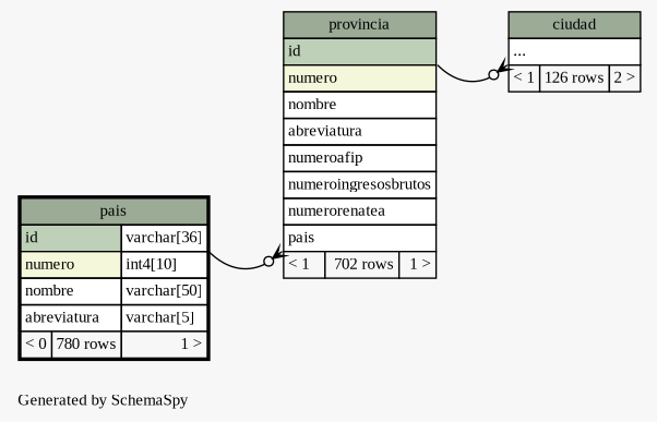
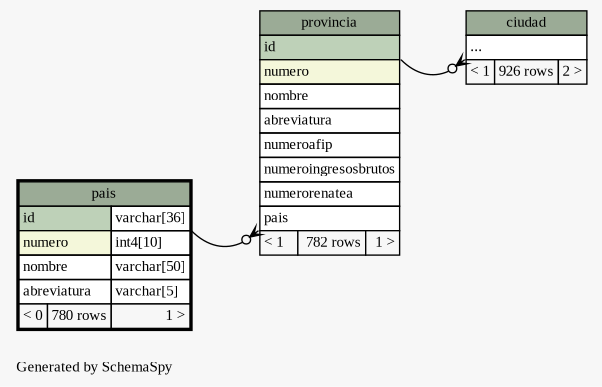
  digraph {
    bgcolor="#f7f7f7"
    fontname="Liberation Serif"
    fontsize=11
    label="\nGenerated by SchemaSpy"
    labeljust=l
    nodesep=0.18
    rankdir=RL
    ranksep=0.46
    node [fontname="Liberation Serif" fontsize=11 shape=plaintext]
    edge [arrowhead=none arrowsize=0.8 arrowtail=crowodot dir=back fontname="Liberation Serif"]
-   n1 [label=<     <TABLE BORDER="0" CELLBORDER="1" CELLSPACING="0" BGCOLOR="#ffffff">       <TR><TD COLSPAN="3" BGCOLOR="#9bab96" ALIGN="CENTER">ciudad</TD></TR>       <TR><TD PORT="elipses" COLSPAN="3" ALIGN="LEFT">...</TD></TR>       <TR><TD ALIGN="LEFT" BGCOLOR="#f7f7f7">&lt; 1</TD><TD ALIGN="RIGHT" BGCOLOR="#f7f7f7">126 rows</TD><TD ALIGN="RIGHT" BGCOLOR="#f7f7f7">2 &gt;</TD></TR>     </TABLE>>]
-   n2 [label=<     <TABLE BORDER="0" CELLBORDER="1" CELLSPACING="0" BGCOLOR="#ffffff">       <TR><TD COLSPAN="3" BGCOLOR="#9bab96" ALIGN="CENTER">provincia</TD></TR>       <TR><TD PORT="id" COLSPAN="3" BGCOLOR="#bed1b8" ALIGN="LEFT">id</TD></TR>       <TR><TD PORT="numero" COLSPAN="3" BGCOLOR="#f4f7da" ALIGN="LEFT">numero</TD></TR>       <TR><TD PORT="nombre" COLSPAN="3" ALIGN="LEFT">nombre</TD></TR>       <TR><TD PORT="abreviatura" COLSPAN="3" ALIGN="LEFT">abreviatura</TD></TR>       <TR><TD PORT="numeroafip" COLSPAN="3" ALIGN="LEFT">numeroafip</TD></TR>       <TR><TD PORT="numeroingresosbrutos" COLSPAN="3" ALIGN="LEFT">numeroingresosbrutos</TD></TR>       <TR><TD PORT="numerorenatea" COLSPAN="3" ALIGN="LEFT">numerorenatea</TD></TR>       <TR><TD PORT="pais" COLSPAN="3" ALIGN="LEFT">pais</TD></TR>       <TR><TD ALIGN="LEFT" BGCOLOR="#f7f7f7">&lt; 1</TD><TD ALIGN="RIGHT" BGCOLOR="#f7f7f7">702 rows</TD><TD ALIGN="RIGHT" BGCOLOR="#f7f7f7">1 &gt;</TD></TR>     </TABLE>>]
+   n1 [label=<     <TABLE BORDER="0" CELLBORDER="1" CELLSPACING="0" BGCOLOR="#ffffff">       <TR><TD COLSPAN="3" BGCOLOR="#9bab96" ALIGN="CENTER">ciudad</TD></TR>       <TR><TD PORT="elipses" COLSPAN="3" ALIGN="LEFT">...</TD></TR>       <TR><TD ALIGN="LEFT" BGCOLOR="#f7f7f7">&lt; 1</TD><TD ALIGN="RIGHT" BGCOLOR="#f7f7f7">926 rows</TD><TD ALIGN="RIGHT" BGCOLOR="#f7f7f7">2 &gt;</TD></TR>     </TABLE>>]
+   n2 [label=<     <TABLE BORDER="0" CELLBORDER="1" CELLSPACING="0" BGCOLOR="#ffffff">       <TR><TD COLSPAN="3" BGCOLOR="#9bab96" ALIGN="CENTER">provincia</TD></TR>       <TR><TD PORT="id" COLSPAN="3" BGCOLOR="#bed1b8" ALIGN="LEFT">id</TD></TR>       <TR><TD PORT="numero" COLSPAN="3" BGCOLOR="#f4f7da" ALIGN="LEFT">numero</TD></TR>       <TR><TD PORT="nombre" COLSPAN="3" ALIGN="LEFT">nombre</TD></TR>       <TR><TD PORT="abreviatura" COLSPAN="3" ALIGN="LEFT">abreviatura</TD></TR>       <TR><TD PORT="numeroafip" COLSPAN="3" ALIGN="LEFT">numeroafip</TD></TR>       <TR><TD PORT="numeroingresosbrutos" COLSPAN="3" ALIGN="LEFT">numeroingresosbrutos</TD></TR>       <TR><TD PORT="numerorenatea" COLSPAN="3" ALIGN="LEFT">numerorenatea</TD></TR>       <TR><TD PORT="pais" COLSPAN="3" ALIGN="LEFT">pais</TD></TR>       <TR><TD ALIGN="LEFT" BGCOLOR="#f7f7f7">&lt; 1</TD><TD ALIGN="RIGHT" BGCOLOR="#f7f7f7">782 rows</TD><TD ALIGN="RIGHT" BGCOLOR="#f7f7f7">1 &gt;</TD></TR>     </TABLE>>]
    n3 [label=<     <TABLE BORDER="2" CELLBORDER="1" CELLSPACING="0" BGCOLOR="#ffffff">       <TR><TD COLSPAN="3" BGCOLOR="#9bab96" ALIGN="CENTER">pais</TD></TR>       <TR><TD PORT="id" COLSPAN="2" BGCOLOR="#bed1b8" ALIGN="LEFT">id</TD><TD PORT="id.type" ALIGN="LEFT">varchar[36]</TD></TR>       <TR><TD PORT="numero" COLSPAN="2" BGCOLOR="#f4f7da" ALIGN="LEFT">numero</TD><TD PORT="numero.type" ALIGN="LEFT">int4[10]</TD></TR>       <TR><TD PORT="nombre" COLSPAN="2" ALIGN="LEFT">nombre</TD><TD PORT="nombre.type" ALIGN="LEFT">varchar[50]</TD></TR>       <TR><TD PORT="abreviatura" COLSPAN="2" ALIGN="LEFT">abreviatura</TD><TD PORT="abreviatura.type" ALIGN="LEFT">varchar[5]</TD></TR>       <TR><TD ALIGN="LEFT" BGCOLOR="#f7f7f7">&lt; 0</TD><TD ALIGN="RIGHT" BGCOLOR="#f7f7f7">780 rows</TD><TD ALIGN="RIGHT" BGCOLOR="#f7f7f7">1 &gt;</TD></TR>     </TABLE>>]
    n1 -> n2 [headport="id:se" tailport="elipses:sw"]
    n2 -> n3 [headport="id.type:se" tailport="pais:sw"]
  }
